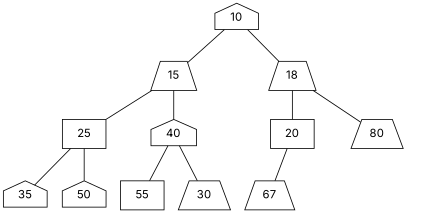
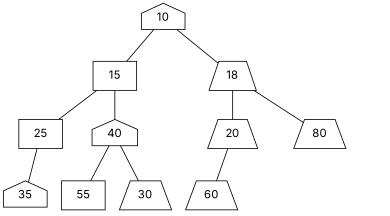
  digraph {
    fontname=Inter
    node [fontname=Inter shape=house]
    edge [arrowhead=none arrowtail=none fontname=Inter]
    n1 [label=10]
-   n2 [label=15 shape=trapezium]
+   n2 [label=15 shape=box]
    n3 [label=18 shape=trapezium]
    n4 [label=25 shape=box]
    n5 [label=40]
-   n6 [label=20 shape=box]
+   n6 [label=20 shape=trapezium]
    n7 [label=80 shape=trapezium]
    n8 [label=35]
-   n9 [label=50]
    n10 [label=55 shape=box]
    n11 [label=30 shape=trapezium]
-   n12 [label=67 shape=trapezium]
+   n12 [label=60 shape=trapezium]
    n13 [label=58 shape=circle style=invis]
    n14 [label=79 shape=circle style=invis]
    n15 [label=78 shape=circle style=invis]
    n1 -> n2
    n1 -> n3
    n2 -> n4
    n2 -> n5
    n3 -> n6
    n3 -> n7
    n4 -> n8
-   n4 -> n9
    n5 -> n10
    n5 -> n11
    n6 -> n12
    n6 -> n13 [style=invis]
    n7 -> n14 [style=invis]
    n7 -> n15 [style=invis]
  }
